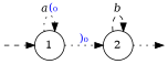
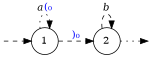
  digraph {
    rankdir=LR
    edge [style=dashed]
    Q0 [fixedsize=true height=0 style=invisible width=0]
    1 [shape=circle]
    Q1 [fixedsize=true height=0 style=invisible width=0]
    2 [shape=circle]
    Q0 -> 1
    1 -> 1 [label=<<i>a</i><FONT COLOR="blue">(₀</FONT>> style=dotted]
-   1 -> 2 [label=<<FONT COLOR="blue">)₀</FONT>> style=dotted]
+   1 -> 2 [label=<<FONT COLOR="blue">)₀</FONT>>]
    2 -> Q1 [style=dotted]
    2 -> 2 [label=<<i>b</i>>]
  }
